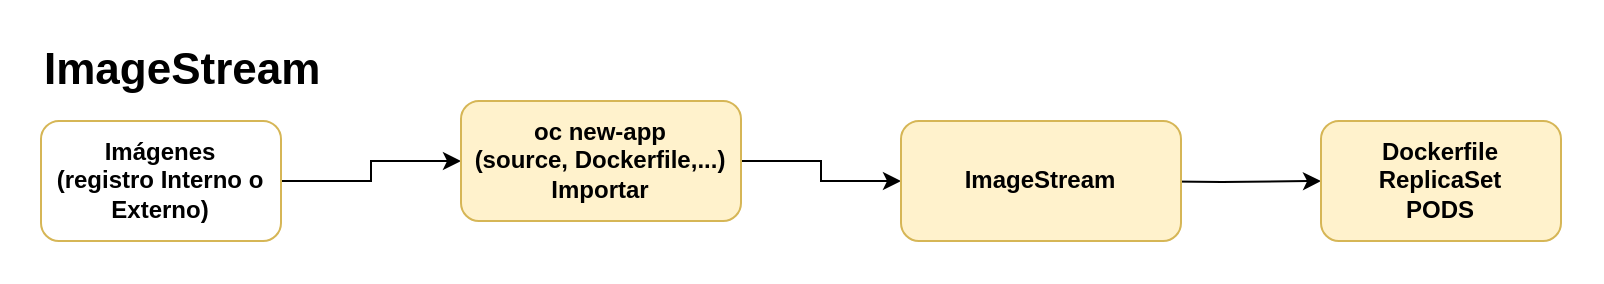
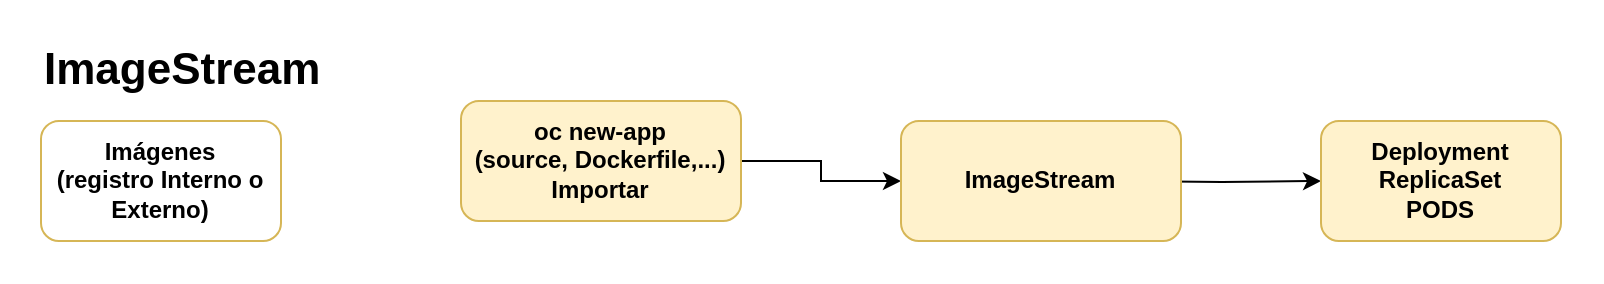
  <mxCell id="0" />
  <mxCell id="1" parent="0" />
- <mxCell id="2" value="" style="edgeStyle=orthogonalEdgeStyle;rounded=0;orthogonalLoop=1;jettySize=auto;html=1;" parent="1" source="3" target="5" edge="1"><mxGeometry relative="1" as="geometry" /></mxCell>
  <mxCell id="3" value="&lt;div&gt;&lt;b&gt;Imágenes&lt;/b&gt;&lt;/div&gt;&lt;div&gt;&lt;b&gt;(registro Interno o Externo)&lt;/b&gt;&lt;br&gt;&lt;/div&gt;" style="rounded=1;whiteSpace=wrap;html=1;fillColor=#ffffff;strokeColor=#d6b656;" parent="1" vertex="1"><mxGeometry x="20" y="60" width="120" height="60" as="geometry" /></mxCell>
  <mxCell id="4" value="" style="edgeStyle=orthogonalEdgeStyle;rounded=0;orthogonalLoop=1;jettySize=auto;html=1;entryX=0;entryY=0.5;entryDx=0;entryDy=0;" parent="1" source="5" target="9" edge="1"><mxGeometry relative="1" as="geometry"><mxPoint x="460" y="90" as="targetPoint" /></mxGeometry></mxCell>
  <mxCell id="5" value="&lt;div&gt;&lt;b&gt;oc new-app&lt;/b&gt;&lt;/div&gt;&lt;div&gt;&lt;b&gt;(source, Dockerfile,...)&lt;/b&gt;&lt;/div&gt;&lt;div&gt;&lt;b&gt;Importar&lt;/b&gt;&lt;br&gt;&lt;/div&gt;" style="rounded=1;whiteSpace=wrap;html=1;fillColor=#fff2cc;strokeColor=#d6b656;" parent="1" vertex="1"><mxGeometry x="230" y="50" width="140" height="60" as="geometry" /></mxCell>
  <mxCell id="6" value="" style="edgeStyle=orthogonalEdgeStyle;rounded=0;orthogonalLoop=1;jettySize=auto;html=1;" parent="1" target="7" edge="1"><mxGeometry relative="1" as="geometry"><mxPoint x="560" y="90" as="sourcePoint" /></mxGeometry></mxCell>
- <mxCell id="7" value="&lt;div&gt;&lt;b&gt;Dockerfile&lt;br&gt;&lt;/b&gt;&lt;/div&gt;&lt;div&gt;&lt;b&gt;ReplicaSet&lt;br&gt;&lt;/b&gt;&lt;/div&gt;&lt;div&gt;&lt;b&gt;PODS&lt;/b&gt;&lt;/div&gt;" style="rounded=1;whiteSpace=wrap;html=1;fillColor=#fff2cc;strokeColor=#d6b656;" parent="1" vertex="1"><mxGeometry x="660" y="60" width="120" height="60" as="geometry" /></mxCell>
+ <mxCell id="7" value="&lt;div&gt;&lt;b&gt;Deployment&lt;br&gt;&lt;/b&gt;&lt;/div&gt;&lt;div&gt;&lt;b&gt;ReplicaSet&lt;br&gt;&lt;/b&gt;&lt;/div&gt;&lt;div&gt;&lt;b&gt;PODS&lt;/b&gt;&lt;/div&gt;" style="rounded=1;whiteSpace=wrap;html=1;fillColor=#fff2cc;strokeColor=#d6b656;" parent="1" vertex="1"><mxGeometry x="660" y="60" width="120" height="60" as="geometry" /></mxCell>
  <mxCell id="8" value="&lt;div align=&quot;left&quot;&gt;&lt;font size=&quot;1&quot;&gt;&lt;b style=&quot;font-size: 22px;&quot;&gt;ImageStream&lt;/b&gt;&lt;/font&gt;&lt;br&gt;&lt;/div&gt;" style="text;strokeColor=none;align=left;fillColor=none;html=1;verticalAlign=middle;whiteSpace=wrap;rounded=0;" parent="1" vertex="1"><mxGeometry x="20" y="20" width="60" height="30" as="geometry" /></mxCell>
  <mxCell id="9" value="&lt;b&gt;ImageStream&lt;/b&gt;" style="rounded=1;whiteSpace=wrap;html=1;fillColor=#fff2cc;strokeColor=#d6b656;" vertex="1" parent="1"><mxGeometry x="450" y="60" width="140" height="60" as="geometry" /></mxCell>
